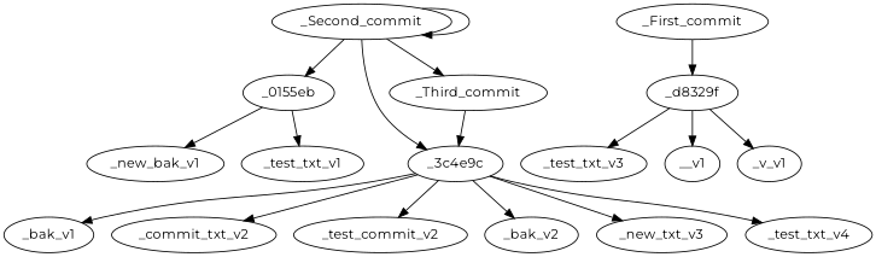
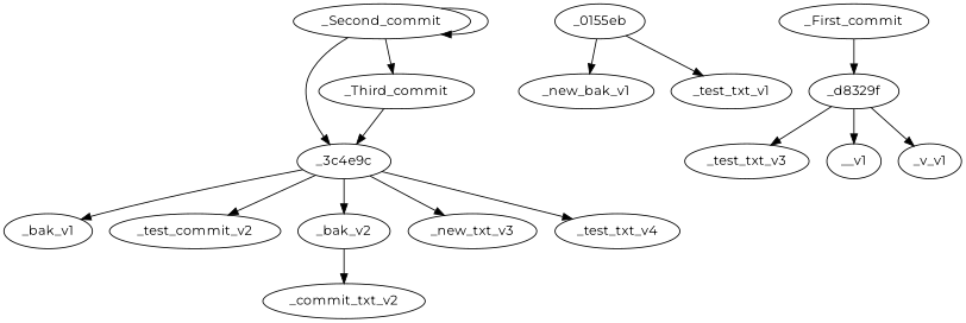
  digraph {
    fontname=Montserrat
    node [fontname=Montserrat]
    edge [fontname=Montserrat]
    _Second_commit
    _0155eb
    _3c4e9c
    _Third_commit
    n5 [label=_new_bak_v1]
    _test_txt_v1
    _bak_v1
    n8 [label=_commit_txt_v2]
    n9 [label=_test_commit_v2]
    _bak_v2
    _new_txt_v3
    _test_txt_v4
    _First_commit
    _d8329f
    _test_txt_v3
    __v1
    _v_v1
    _Second_commit -> _Second_commit
-   _Second_commit -> _0155eb
    _Second_commit -> _3c4e9c
    _Second_commit -> _Third_commit
    _0155eb -> n5
    _0155eb -> _test_txt_v1
    _3c4e9c -> _bak_v1
-   _3c4e9c -> n8
+   _bak_v2 -> n8
    _3c4e9c -> n9
    _3c4e9c -> _bak_v2
    _3c4e9c -> _new_txt_v3
    _3c4e9c -> _test_txt_v4
    _Third_commit -> _3c4e9c
    _First_commit -> _d8329f
    _d8329f -> _test_txt_v3
    _d8329f -> __v1
    _d8329f -> _v_v1
  }
